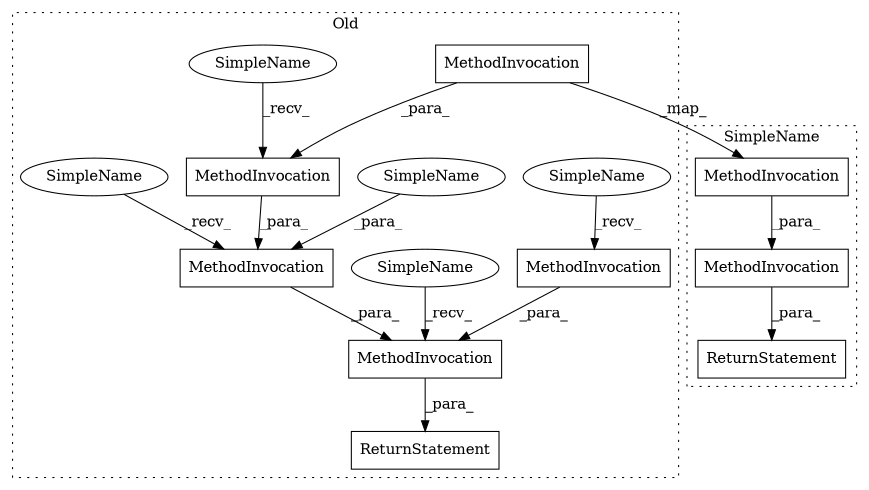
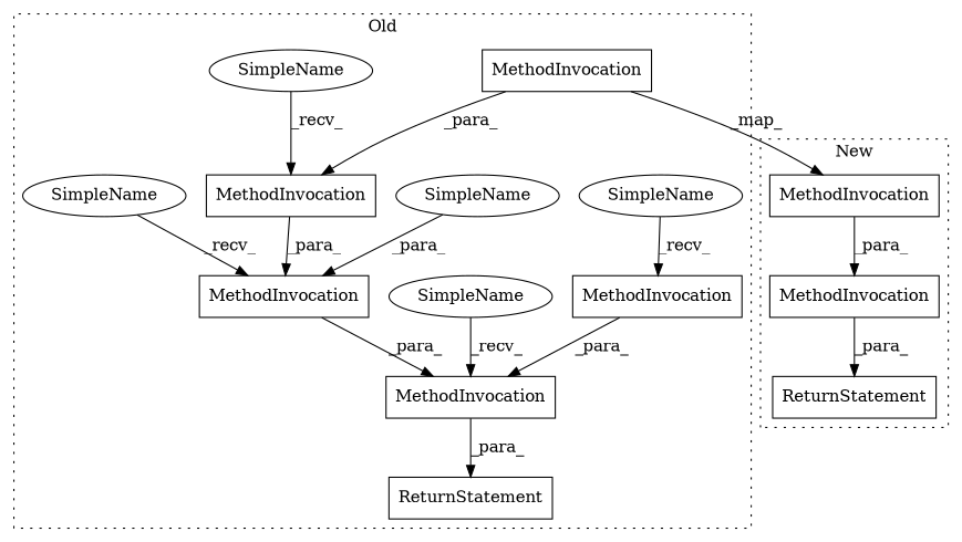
  digraph {
    node [a=32 l=10 shape=box]
    n1 [l="9,1" label=MethodInvocation s="95801,95956"]
    n2 [l="8,1" label=MethodInvocation s="95896,95954"]
    n3 [label=MethodInvocation s=95821]
    n4 [l="3,1" label=MethodInvocation s="95915,95928"]
    n5 [l="17,1" label=MethodInvocation s="95857,95955"]
    n6 [a=41 l=7 label=ReturnStatement s=95784]
    n7 [a=42 label=SimpleName s=95810 shape=ellipse]
    n8 [a=42 l=9 label=SimpleName s=95791 shape=ellipse]
    n9 [a=42 l=9 label=SimpleName s=95874 shape=ellipse]
    n10 [a=42 label=SimpleName s=95885 shape=ellipse]
    n11 [a=42 label=SimpleName s=95833 shape=ellipse]
    n12 [l="9,1" label=MethodInvocation s="96007,96041"]
    n13 [l="3,1" label=MethodInvocation s="96027,96040"]
    n14 [a=41 l=7 label=ReturnStatement s=96000]
    subgraph cluster_1 {
      label=Old
      style=dotted
      n1
      n2
      n3
      n4
      n5
      n6
      n7
      n8
      n9
      n10
      n11
    }
    subgraph cluster_2 {
-     label=SimpleName
+     label=New
      style=dotted
      n12
      n13
      n14
    }
    n1 -> n6 [label=_para_]
    n2 -> n5 [label=_para_]
    n3 -> n1 [label=_para_]
    n4 -> n2 [label=_para_]
    n4 -> n13 [label=_map_]
    n5 -> n1 [label=_para_]
    n7 -> n3 [label=_recv_]
    n8 -> n1 [label=_recv_]
    n9 -> n5 [label=_para_]
    n10 -> n2 [label=_recv_]
    n11 -> n5 [label=_recv_]
    n12 -> n14 [label=_para_]
    n13 -> n12 [label=_para_]
  }
